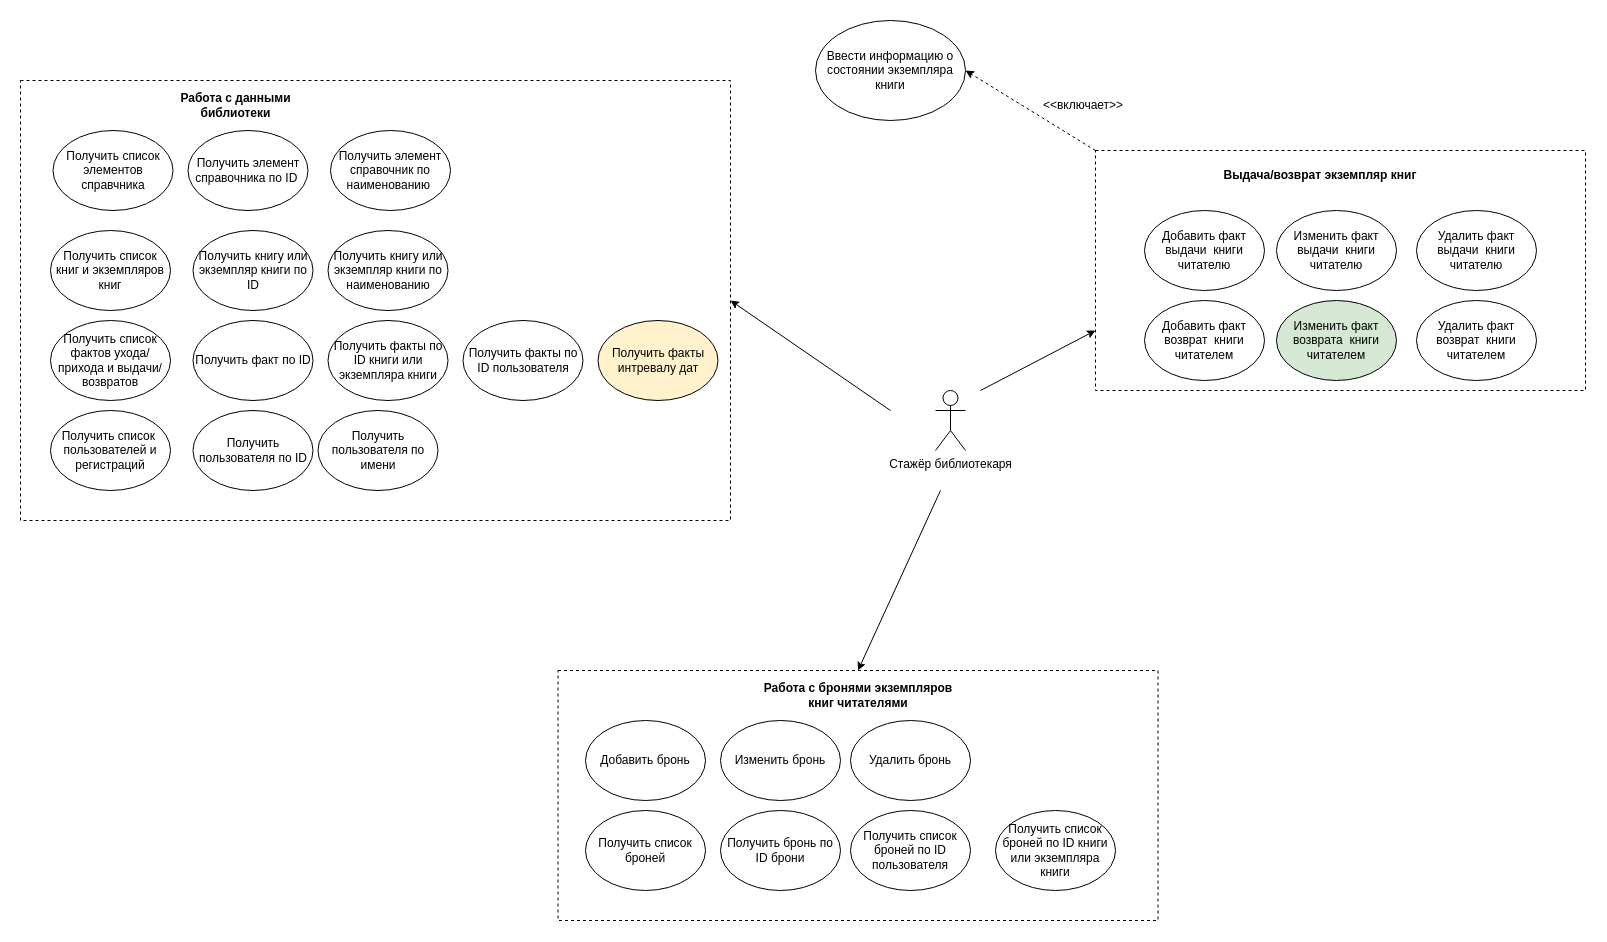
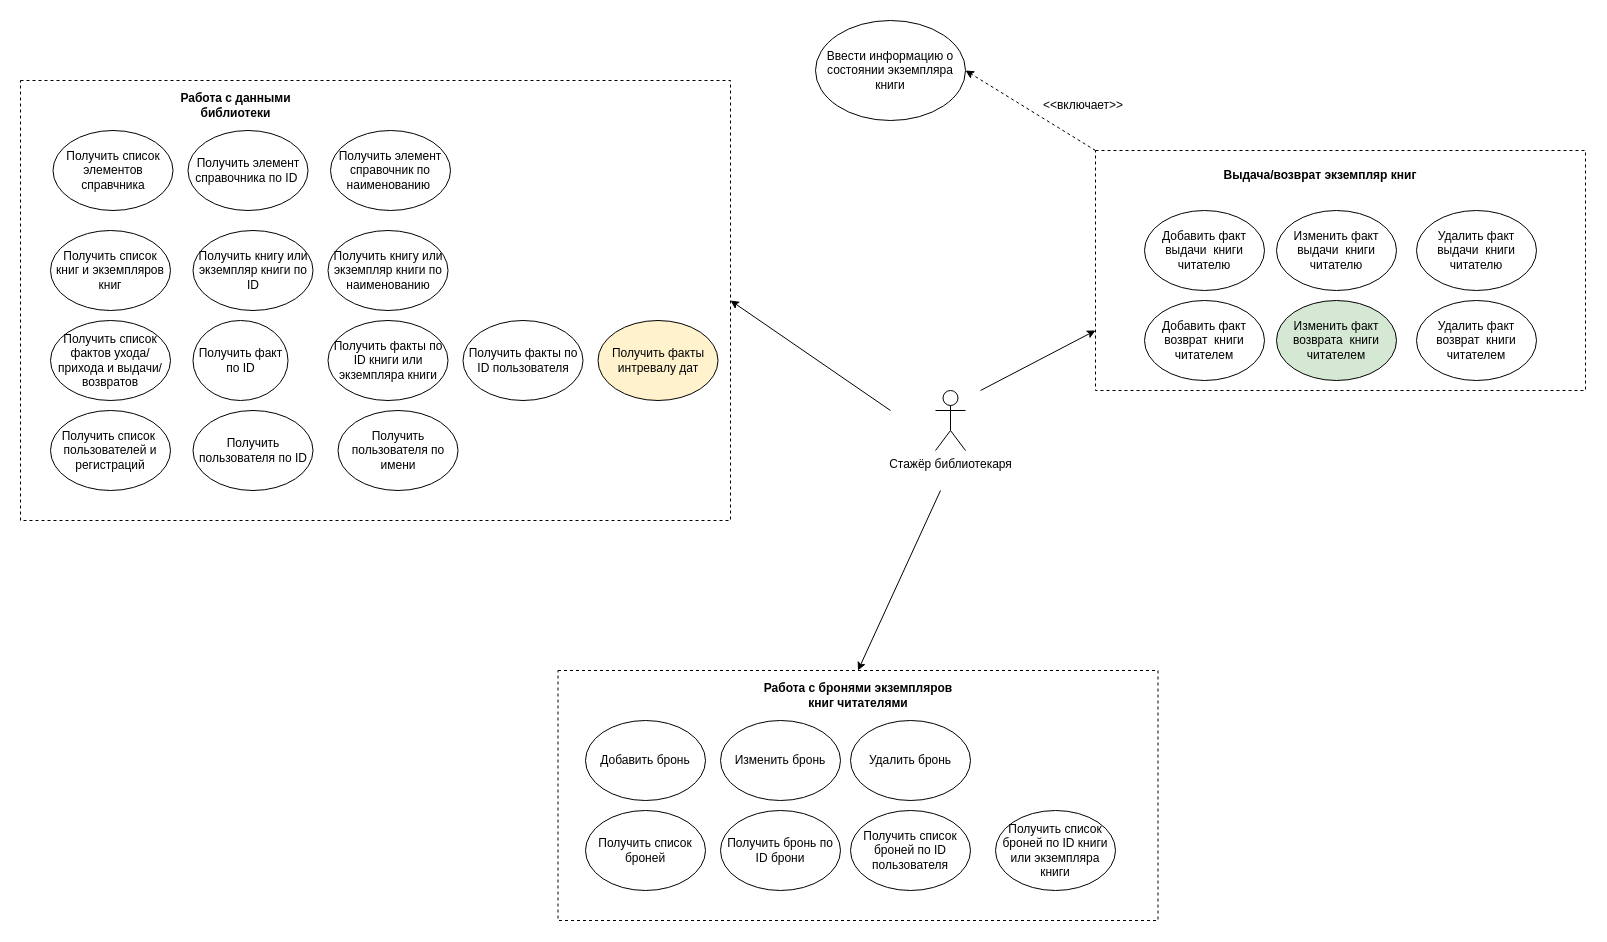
  <mxCell id="0" />
  <mxCell id="1" parent="0" />
  <mxCell id="2" value="" style="rounded=0;whiteSpace=wrap;html=1;dashed=1;" parent="1" vertex="1"><mxGeometry x="1095" y="150" width="490" height="240" as="geometry" /></mxCell>
  <mxCell id="3" value="Стажёр библиотекаря" style="shape=umlActor;verticalLabelPosition=bottom;verticalAlign=top;html=1;outlineConnect=0;" parent="1" vertex="1"><mxGeometry x="935" y="390" width="30" height="60" as="geometry" /></mxCell>
  <mxCell id="4" value="Добавить факт выдачи&amp;nbsp; книги читателю" style="ellipse;whiteSpace=wrap;html=1;" parent="1" vertex="1"><mxGeometry x="1144" y="210" width="120" height="80" as="geometry" /></mxCell>
  <mxCell id="5" value="Добавить факт возврат&amp;nbsp; книги читателем" style="ellipse;whiteSpace=wrap;html=1;" parent="1" vertex="1"><mxGeometry x="1144" y="300" width="120" height="80" as="geometry" /></mxCell>
  <mxCell id="6" value="Ввести информацию о состоянии экземпляра книги" style="ellipse;whiteSpace=wrap;html=1;" parent="1" vertex="1"><mxGeometry x="815" y="20" width="150" height="100" as="geometry" /></mxCell>
  <mxCell id="7" value="Изменить факт выдачи&amp;nbsp; книги читателю" style="ellipse;whiteSpace=wrap;html=1;" parent="1" vertex="1"><mxGeometry x="1276" y="210" width="120" height="80" as="geometry" /></mxCell>
  <mxCell id="8" value="Удалить факт выдачи&amp;nbsp; книги читателю" style="ellipse;whiteSpace=wrap;html=1;" parent="1" vertex="1"><mxGeometry x="1416" y="210" width="120" height="80" as="geometry" /></mxCell>
  <mxCell id="9" value="Изменить факт возврата&amp;nbsp; книги читателем" style="ellipse;whiteSpace=wrap;html=1;fillColor=#d5e8d4;" parent="1" vertex="1"><mxGeometry x="1276" y="300" width="120" height="80" as="geometry" /></mxCell>
  <mxCell id="10" value="Удалить факт возврат&amp;nbsp; книги читателем" style="ellipse;whiteSpace=wrap;html=1;" parent="1" vertex="1"><mxGeometry x="1416" y="300" width="120" height="80" as="geometry" /></mxCell>
  <mxCell id="11" value="Выдача/возврат экземпляр книг" style="text;html=1;align=center;verticalAlign=middle;whiteSpace=wrap;rounded=0;fontStyle=1" parent="1" vertex="1"><mxGeometry x="1205" y="160" width="230" height="30" as="geometry" /></mxCell>
  <mxCell id="12" value="" style="endArrow=classic;html=1;rounded=0;entryX=0;entryY=0.75;entryDx=0;entryDy=0;" parent="1" target="2" edge="1"><mxGeometry width="50" height="50" relative="1" as="geometry"><mxPoint x="980" y="390" as="sourcePoint" /><mxPoint x="1040" y="470" as="targetPoint" /></mxGeometry></mxCell>
  <mxCell id="13" value="" style="endArrow=classic;html=1;rounded=0;entryX=1;entryY=0.5;entryDx=0;entryDy=0;exitX=0;exitY=0;exitDx=0;exitDy=0;dashed=1;" parent="1" source="2" target="6" edge="1"><mxGeometry width="50" height="50" relative="1" as="geometry"><mxPoint x="825" y="500" as="sourcePoint" /><mxPoint x="965" y="70" as="targetPoint" /></mxGeometry></mxCell>
  <mxCell id="14" value="&amp;lt;&amp;lt;включает&amp;gt;&amp;gt;" style="text;html=1;align=center;verticalAlign=middle;whiteSpace=wrap;rounded=0;" parent="1" vertex="1"><mxGeometry x="1053" y="90" width="60" height="30" as="geometry" /></mxCell>
  <mxCell id="15" value="" style="endArrow=classic;html=1;rounded=0;entryX=0.5;entryY=0;entryDx=0;entryDy=0;" parent="1" target="17" edge="1"><mxGeometry width="50" height="50" relative="1" as="geometry"><mxPoint x="940" y="490" as="sourcePoint" /><mxPoint x="712.5" y="730" as="targetPoint" /></mxGeometry></mxCell>
  <mxCell id="16" value="" style="endArrow=classic;html=1;rounded=0;entryX=1;entryY=0.5;entryDx=0;entryDy=0;" parent="1" target="26" edge="1"><mxGeometry width="50" height="50" relative="1" as="geometry"><mxPoint x="890" y="410" as="sourcePoint" /><mxPoint x="710" y="310" as="targetPoint" /></mxGeometry></mxCell>
  <mxCell id="17" value="" style="rounded=0;whiteSpace=wrap;html=1;dashed=1;" vertex="1" parent="1"><mxGeometry x="557.5" y="670" width="600" height="250" as="geometry" /></mxCell>
  <mxCell id="18" value="Добавить бронь" style="ellipse;whiteSpace=wrap;html=1;" vertex="1" parent="1"><mxGeometry x="585" y="720" width="120" height="80" as="geometry" /></mxCell>
  <mxCell id="19" value="Изменить бронь" style="ellipse;whiteSpace=wrap;html=1;" vertex="1" parent="1"><mxGeometry x="720" y="720" width="120" height="80" as="geometry" /></mxCell>
  <mxCell id="20" value="Удалить бронь" style="ellipse;whiteSpace=wrap;html=1;" vertex="1" parent="1"><mxGeometry x="850" y="720" width="120" height="80" as="geometry" /></mxCell>
  <mxCell id="21" value="Работа с бронями экземпляров книг читателями" style="text;html=1;align=center;verticalAlign=middle;whiteSpace=wrap;rounded=0;fontStyle=1" vertex="1" parent="1"><mxGeometry x="753.75" y="680" width="207.5" height="30" as="geometry" /></mxCell>
  <mxCell id="22" value="Получить список броней" style="ellipse;whiteSpace=wrap;html=1;" vertex="1" parent="1"><mxGeometry x="585" y="810" width="120" height="80" as="geometry" /></mxCell>
  <mxCell id="23" value="Получить бронь по ID брони" style="ellipse;whiteSpace=wrap;html=1;" vertex="1" parent="1"><mxGeometry x="720" y="810" width="120" height="80" as="geometry" /></mxCell>
  <mxCell id="24" value="Получить список броней по ID пользователя" style="ellipse;whiteSpace=wrap;html=1;" vertex="1" parent="1"><mxGeometry x="850" y="810" width="120" height="80" as="geometry" /></mxCell>
  <mxCell id="25" value="Получить список броней по ID книги или экземпляра книги" style="ellipse;whiteSpace=wrap;html=1;" vertex="1" parent="1"><mxGeometry x="995" y="810" width="120" height="80" as="geometry" /></mxCell>
  <mxCell id="26" value="" style="rounded=0;whiteSpace=wrap;html=1;dashed=1;" vertex="1" parent="1"><mxGeometry x="20" y="80" width="710" height="440" as="geometry" /></mxCell>
  <mxCell id="27" value="Получить список элементов справчника" style="ellipse;whiteSpace=wrap;html=1;" vertex="1" parent="1"><mxGeometry x="52.5" y="130" width="120" height="80" as="geometry" /></mxCell>
  <mxCell id="28" value="Получить список книг и экземпляров книг" style="ellipse;whiteSpace=wrap;html=1;" vertex="1" parent="1"><mxGeometry x="50" y="230" width="120" height="80" as="geometry" /></mxCell>
  <mxCell id="29" value="Получить книгу или экземпляр книги по ID" style="ellipse;whiteSpace=wrap;html=1;" vertex="1" parent="1"><mxGeometry x="192.5" y="230" width="120" height="80" as="geometry" /></mxCell>
  <mxCell id="30" value="Получить элемент справочника по ID&amp;nbsp;" style="ellipse;whiteSpace=wrap;html=1;" vertex="1" parent="1"><mxGeometry x="187.5" y="130" width="120" height="80" as="geometry" /></mxCell>
  <mxCell id="31" value="Получить элемент справочник&amp;nbsp;по наименованию&amp;nbsp;" style="ellipse;whiteSpace=wrap;html=1;" vertex="1" parent="1"><mxGeometry x="330" y="130" width="120" height="80" as="geometry" /></mxCell>
  <mxCell id="32" value="Работа с данными библиотеки" style="text;html=1;align=center;verticalAlign=middle;whiteSpace=wrap;rounded=0;fontStyle=1" vertex="1" parent="1"><mxGeometry x="152.5" y="90" width="165" height="30" as="geometry" /></mxCell>
  <mxCell id="33" value="Получить книгу или экземпляр книги по наименованию" style="ellipse;whiteSpace=wrap;html=1;" vertex="1" parent="1"><mxGeometry x="327.5" y="230" width="120" height="80" as="geometry" /></mxCell>
  <mxCell id="34" value="Получить список фактов ухода/прихода и выдачи/возвратов" style="ellipse;whiteSpace=wrap;html=1;" vertex="1" parent="1"><mxGeometry x="50" y="320" width="120" height="80" as="geometry" /></mxCell>
- <mxCell id="35" value="Получить факт по ID" style="ellipse;whiteSpace=wrap;html=1;" vertex="1" parent="1"><mxGeometry x="192.5" y="320" width="120" height="80" as="geometry" /></mxCell>
+ <mxCell id="35" value="Получить факт по ID" style="ellipse;whiteSpace=wrap;html=1;" vertex="1" parent="1"><mxGeometry x="192.5" y="320" width="95" height="80" as="geometry" /></mxCell>
  <mxCell id="36" value="Получить факты по ID книги или экземпляра книги" style="ellipse;whiteSpace=wrap;html=1;" vertex="1" parent="1"><mxGeometry x="327.5" y="320" width="120" height="80" as="geometry" /></mxCell>
  <mxCell id="37" value="Получить список&amp;nbsp; пользователей и регистраций" style="ellipse;whiteSpace=wrap;html=1;" vertex="1" parent="1"><mxGeometry x="50" y="410" width="120" height="80" as="geometry" /></mxCell>
  <mxCell id="38" value="Получить пользователя по ID" style="ellipse;whiteSpace=wrap;html=1;" vertex="1" parent="1"><mxGeometry x="192.5" y="410" width="120" height="80" as="geometry" /></mxCell>
- <mxCell id="39" value="Получить пользователя по имени" style="ellipse;whiteSpace=wrap;html=1;" vertex="1" parent="1"><mxGeometry x="317.5" y="410" width="120" height="80" as="geometry" /></mxCell>
+ <mxCell id="39" value="Получить пользователя по имени" style="ellipse;whiteSpace=wrap;html=1;" vertex="1" parent="1"><mxGeometry x="337.5" y="410" width="120" height="80" as="geometry" /></mxCell>
  <mxCell id="40" value="Получить факты по ID пользователя" style="ellipse;whiteSpace=wrap;html=1;" vertex="1" parent="1"><mxGeometry x="462.5" y="320" width="120" height="80" as="geometry" /></mxCell>
  <mxCell id="41" value="Получить факты интревалу дат" style="ellipse;whiteSpace=wrap;html=1;fillColor=#fff2cc;" vertex="1" parent="1"><mxGeometry x="597.5" y="320" width="120" height="80" as="geometry" /></mxCell>
